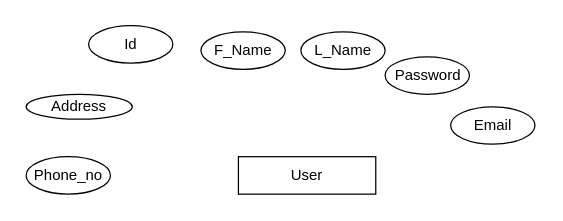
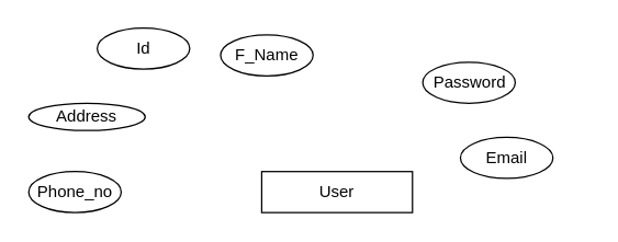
  <mxCell id="0" />
  <mxCell id="1" parent="0" />
  <mxCell id="2" value="User" style="rounded=0;whiteSpace=wrap;html=1;gradientColor=none;" vertex="1" parent="1"><mxGeometry x="190" y="125" width="110" height="30" as="geometry" /></mxCell>
  <mxCell id="3" value="Id" style="ellipse;whiteSpace=wrap;html=1;" vertex="1" parent="1"><mxGeometry x="70" y="20" width="67.5" height="30" as="geometry" /></mxCell>
  <mxCell id="4" value="F_Name" style="ellipse;whiteSpace=wrap;html=1;" vertex="1" parent="1"><mxGeometry x="160" y="25" width="67.5" height="30" as="geometry" /></mxCell>
- <mxCell id="5" value="L_Name" style="ellipse;whiteSpace=wrap;html=1;" vertex="1" parent="1"><mxGeometry x="240" y="25" width="67.5" height="30" as="geometry" /></mxCell>
  <mxCell id="6" value="Password" style="ellipse;whiteSpace=wrap;html=1;" vertex="1" parent="1"><mxGeometry x="307.5" y="45" width="67.5" height="30" as="geometry" /></mxCell>
- <mxCell id="7" value="Email" style="ellipse;whiteSpace=wrap;html=1;" vertex="1" parent="1"><mxGeometry x="360" y="85" width="67.5" height="30" as="geometry" /></mxCell>
+ <mxCell id="7" value="Email" style="ellipse;whiteSpace=wrap;html=1;" vertex="1" parent="1"><mxGeometry x="335" y="100" width="67.5" height="30" as="geometry" /></mxCell>
  <mxCell id="8" value="Address" style="ellipse;whiteSpace=wrap;html=1;gradientColor=none;" vertex="1" parent="1"><mxGeometry x="20" y="75" width="85" height="20" as="geometry" /></mxCell>
  <mxCell id="9" value="Phone_no" style="ellipse;whiteSpace=wrap;html=1;" vertex="1" parent="1"><mxGeometry x="20" y="125" width="67.5" height="30" as="geometry" /></mxCell>
